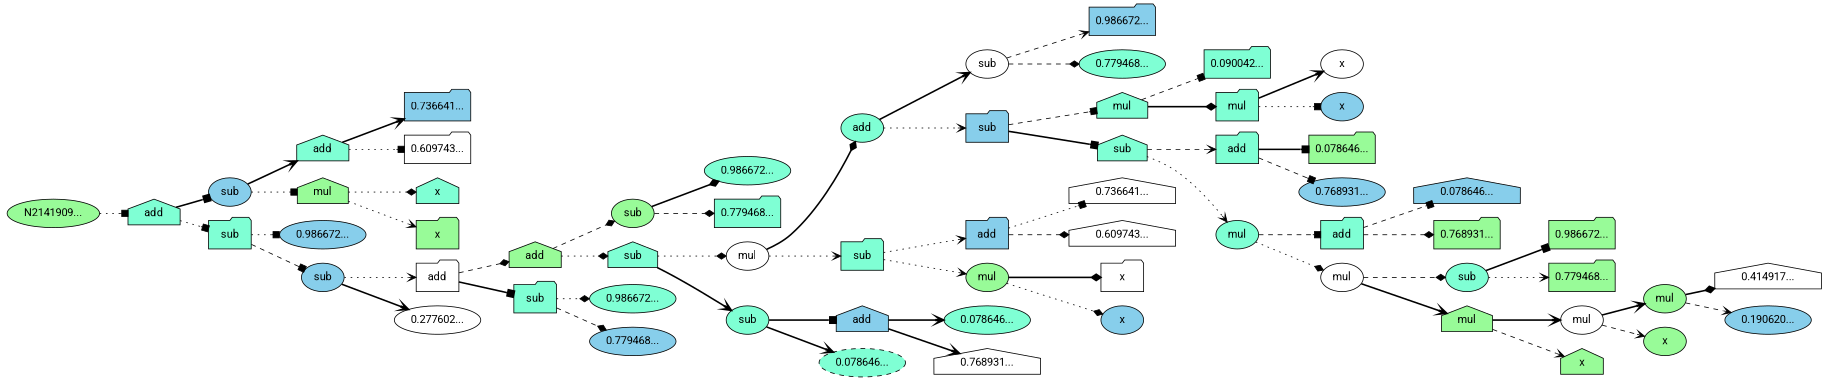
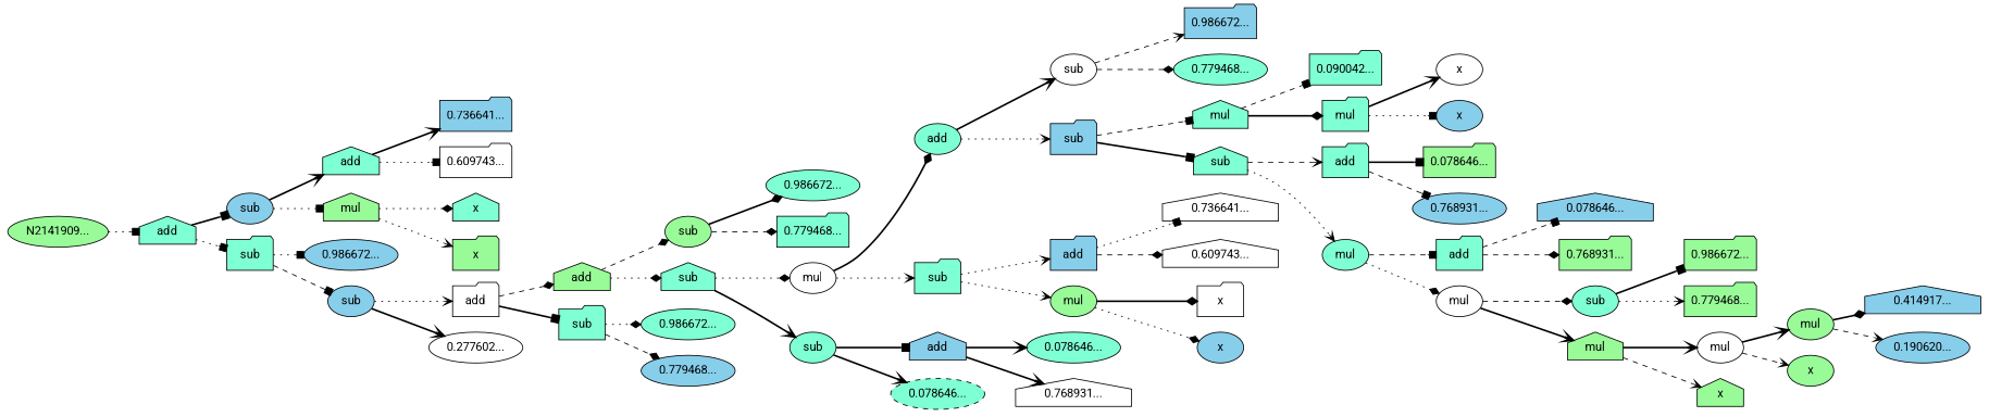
  digraph {
    fontname=Roboto
    rankdir=LR
    node [fillcolor=aquamarine fontname=Roboto shape=ellipse style=filled]
    edge [arrowhead=vee fontname=Roboto style=bold]
    n1 [fillcolor=palegreen label="N2141909..."]
    n2 [label=add shape=house]
    n3 [fillcolor=skyblue label=sub]
    n4 [label=sub shape=folder]
    n5 [label=add shape=house]
    n6 [fillcolor=palegreen label=mul shape=house]
    n7 [fillcolor=skyblue label="0.986672..."]
    n8 [fillcolor=skyblue label=sub]
    n9 [fillcolor=skyblue label="0.736641..." shape=folder]
    n10 [fillcolor=white label="0.609743..." shape=folder]
    n11 [label=x shape=house]
    n12 [fillcolor=palegreen label=x shape=folder]
    n13 [fillcolor=white label=add shape=folder]
    n14 [fillcolor=white label="0.277602..."]
    n15 [fillcolor=palegreen label=add shape=house]
    n16 [label=sub shape=folder]
    n17 [fillcolor=palegreen label=sub]
    n18 [label=sub shape=house]
    n19 [label="0.986672..."]
    n20 [fillcolor=skyblue label="0.779468..."]
    n21 [label="0.986672..."]
    n22 [label="0.779468..." shape=folder]
    n23 [fillcolor=white label=mul]
    n24 [label=sub style="solid,filled"]
    n25 [label=add]
    n26 [label=sub shape=folder]
    n27 [fillcolor=skyblue label=add shape=house]
    n28 [label="0.078646..." style="dashed,filled"]
    n29 [fillcolor=white label=sub]
    n30 [fillcolor=skyblue label=sub shape=folder]
    n31 [fillcolor=skyblue label=add shape=folder]
    n32 [fillcolor=palegreen label=mul]
    n33 [fillcolor=skyblue label="0.986672..." shape=folder]
    n34 [label="0.779468..."]
    n35 [label=mul shape=house]
    n36 [label=sub shape=house]
    n37 [label="0.090042..." shape=folder]
    n38 [label=mul shape=folder]
    n39 [label=add shape=folder]
    n40 [label=mul]
    n41 [fillcolor=white label=x]
    n42 [fillcolor=skyblue label=x]
    n43 [fillcolor=palegreen label="0.078646..." shape=folder]
    n44 [fillcolor=skyblue label="0.768931..."]
    n45 [label=add shape=folder]
    n46 [fillcolor=white label=mul]
    n47 [fillcolor=skyblue label="0.078646..." shape=house]
    n48 [fillcolor=palegreen label="0.768931..." shape=folder]
    n49 [label=sub]
    n50 [fillcolor=palegreen label=mul shape=house]
    n51 [fillcolor=palegreen label="0.986672..." shape=folder]
    n52 [fillcolor=palegreen label="0.779468..." shape=folder]
    n53 [fillcolor=white label=mul]
    n54 [fillcolor=palegreen label=x shape=house]
    n55 [fillcolor=palegreen label=mul]
    n56 [fillcolor=palegreen label=x]
-   n57 [fillcolor=white label="0.414917..." shape=house]
+   n57 [fillcolor=skyblue label="0.414917..." shape=house]
    n58 [fillcolor=skyblue label="0.190620..."]
    n59 [fillcolor=white label="0.736641..." shape=house]
    n60 [fillcolor=white label="0.609743..." shape=house]
    n61 [fillcolor=white label=x shape=folder]
    n62 [fillcolor=skyblue label=x]
    n63 [label="0.078646..."]
    n64 [fillcolor=white label="0.768931..." shape=house]
    n1 -> n2 [arrowhead=box style=dotted]
    n2 -> n3 [arrowhead=box]
    n2 -> n4 [arrowhead=box style=dotted]
    n3 -> n5
    n3 -> n6 [arrowhead=box style=dotted]
    n4 -> n7 [arrowhead=box style=dotted]
    n4 -> n8 [arrowhead=box style=dashed]
    n5 -> n9
    n5 -> n10 [arrowhead=box style=dotted]
    n6 -> n11 [arrowhead=diamond style=dotted]
    n6 -> n12 [style=dotted]
    n8 -> n13 [style=dotted]
    n8 -> n14
    n13 -> n15 [arrowhead=diamond style=dashed]
    n13 -> n16 [arrowhead=box]
    n15 -> n17 [arrowhead=diamond style=dashed]
    n15 -> n18 [arrowhead=diamond style=dotted]
    n16 -> n19 [arrowhead=diamond style=dotted]
    n16 -> n20 [arrowhead=diamond style=dashed]
    n17 -> n21 [arrowhead=diamond]
    n17 -> n22 [arrowhead=diamond style=dashed]
    n18 -> n23 [arrowhead=diamond style=dotted]
    n18 -> n24
    n23 -> n25 [arrowhead=diamond]
    n23 -> n26 [style=dotted]
    n24 -> n27 [arrowhead=box]
    n24 -> n28
    n25 -> n29
    n25 -> n30 [style=dotted]
    n26 -> n31 [style=dotted]
    n26 -> n32 [style=dotted]
    n27 -> n63
    n27 -> n64
    n29 -> n33 [style=dashed]
    n29 -> n34 [arrowhead=diamond style=dashed]
    n30 -> n35 [arrowhead=box style=dashed]
    n30 -> n36 [arrowhead=box]
    n31 -> n59 [arrowhead=box style=dotted]
    n31 -> n60 [arrowhead=diamond style=dashed]
    n32 -> n61 [arrowhead=diamond]
    n32 -> n62 [arrowhead=diamond style=dotted]
    n35 -> n37 [arrowhead=box style=dashed]
    n35 -> n38 [arrowhead=diamond]
    n36 -> n39 [style=dashed]
    n36 -> n40 [style=dotted]
    n38 -> n41
    n38 -> n42 [arrowhead=box style=dotted]
    n39 -> n43 [arrowhead=box]
    n39 -> n44 [arrowhead=box style=dashed]
    n40 -> n45 [arrowhead=box style=dashed]
    n40 -> n46 [arrowhead=diamond style=dotted]
    n45 -> n47 [arrowhead=box style=dashed]
    n45 -> n48 [arrowhead=diamond style=dashed]
    n46 -> n49 [arrowhead=diamond style=dashed]
    n46 -> n50
    n49 -> n51 [arrowhead=box]
    n49 -> n52 [style=dotted]
    n50 -> n53
    n50 -> n54 [style=dashed]
    n53 -> n55
    n53 -> n56 [style=dashed]
    n55 -> n57 [arrowhead=diamond]
    n55 -> n58 [style=dashed]
  }
